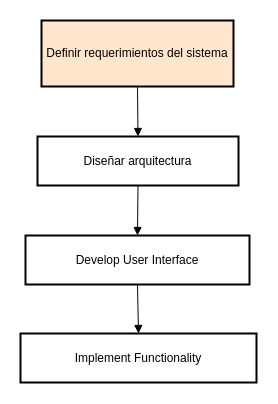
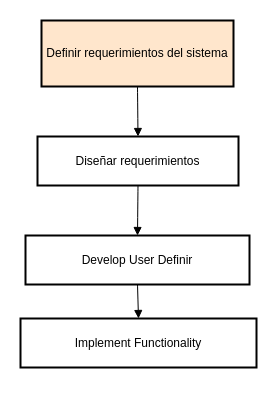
  <mxCell id="0" />
  <mxCell id="1" parent="0" />
  <mxCell id="2" value="Definir requerimientos del sistema" style="whiteSpace=wrap;strokeWidth=2;fillColor=#ffe6cc;" parent="1" vertex="1"><mxGeometry x="41" y="20" width="192" height="66" as="geometry" /></mxCell>
- <mxCell id="3" value="Diseñar arquitectura" style="whiteSpace=wrap;strokeWidth=2;" parent="1" vertex="1"><mxGeometry x="37" y="136" width="201" height="49" as="geometry" /></mxCell>
- <mxCell id="4" value="Develop User Interface" style="whiteSpace=wrap;strokeWidth=2;" parent="1" vertex="1"><mxGeometry x="25" y="235" width="224" height="49" as="geometry" /></mxCell>
- <mxCell id="5" value="Implement Functionality" style="whiteSpace=wrap;strokeWidth=2;" parent="1" vertex="1"><mxGeometry x="20" y="333" width="236" height="49" as="geometry" /></mxCell>
+ <mxCell id="3" value="Diseñar requerimientos" style="whiteSpace=wrap;strokeWidth=2;" parent="1" vertex="1"><mxGeometry x="37" y="136" width="201" height="49" as="geometry" /></mxCell>
+ <mxCell id="4" value="Develop User Definir" style="whiteSpace=wrap;strokeWidth=2;" parent="1" vertex="1"><mxGeometry x="25" y="235" width="224" height="49" as="geometry" /></mxCell>
+ <mxCell id="5" value="Implement Functionality" style="whiteSpace=wrap;strokeWidth=2;" parent="1" vertex="1"><mxGeometry x="20" y="318" width="236" height="49" as="geometry" /></mxCell>
  <mxCell id="6" value="" style="curved=1;startArrow=none;endArrow=block;exitX=0.5;exitY=1;entryX=0.5;entryY=0;" parent="1" source="2" target="3" edge="1"><mxGeometry relative="1" as="geometry"><Array as="points" /></mxGeometry></mxCell>
  <mxCell id="7" value="" style="curved=1;startArrow=none;endArrow=block;exitX=0.5;exitY=1;entryX=0.5;entryY=0;" parent="1" source="3" target="4" edge="1"><mxGeometry relative="1" as="geometry"><Array as="points" /></mxGeometry></mxCell>
  <mxCell id="8" value="" style="curved=1;startArrow=none;endArrow=block;exitX=0.5;exitY=0.99;entryX=0.5;entryY=0.01;" parent="1" source="4" target="5" edge="1"><mxGeometry relative="1" as="geometry"><Array as="points" /></mxGeometry></mxCell>
